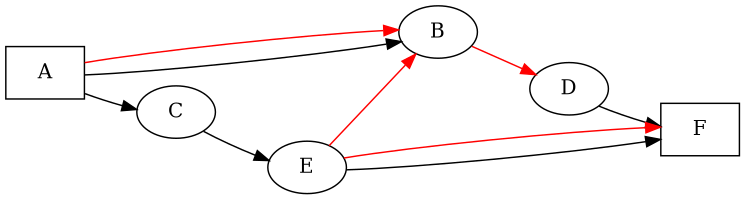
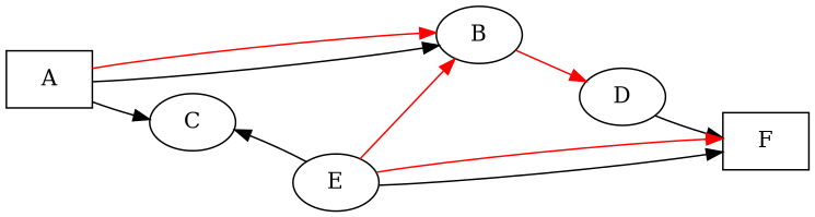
  digraph {
    rankdir=LR
    A [shape=rectangle]
    B
    C
    D
    E
    F [shape=rectangle]
    A -> B
    A -> B [color=red]
    A -> C
    A -> C [style=invis]
    B -> D [color=red]
    C -> D [style=invis]
-   C -> E
+   E -> C
    D -> F
    D -> F [style=invis]
    E -> B [color=red]
    E -> F
    E -> F [color=red]
  }
